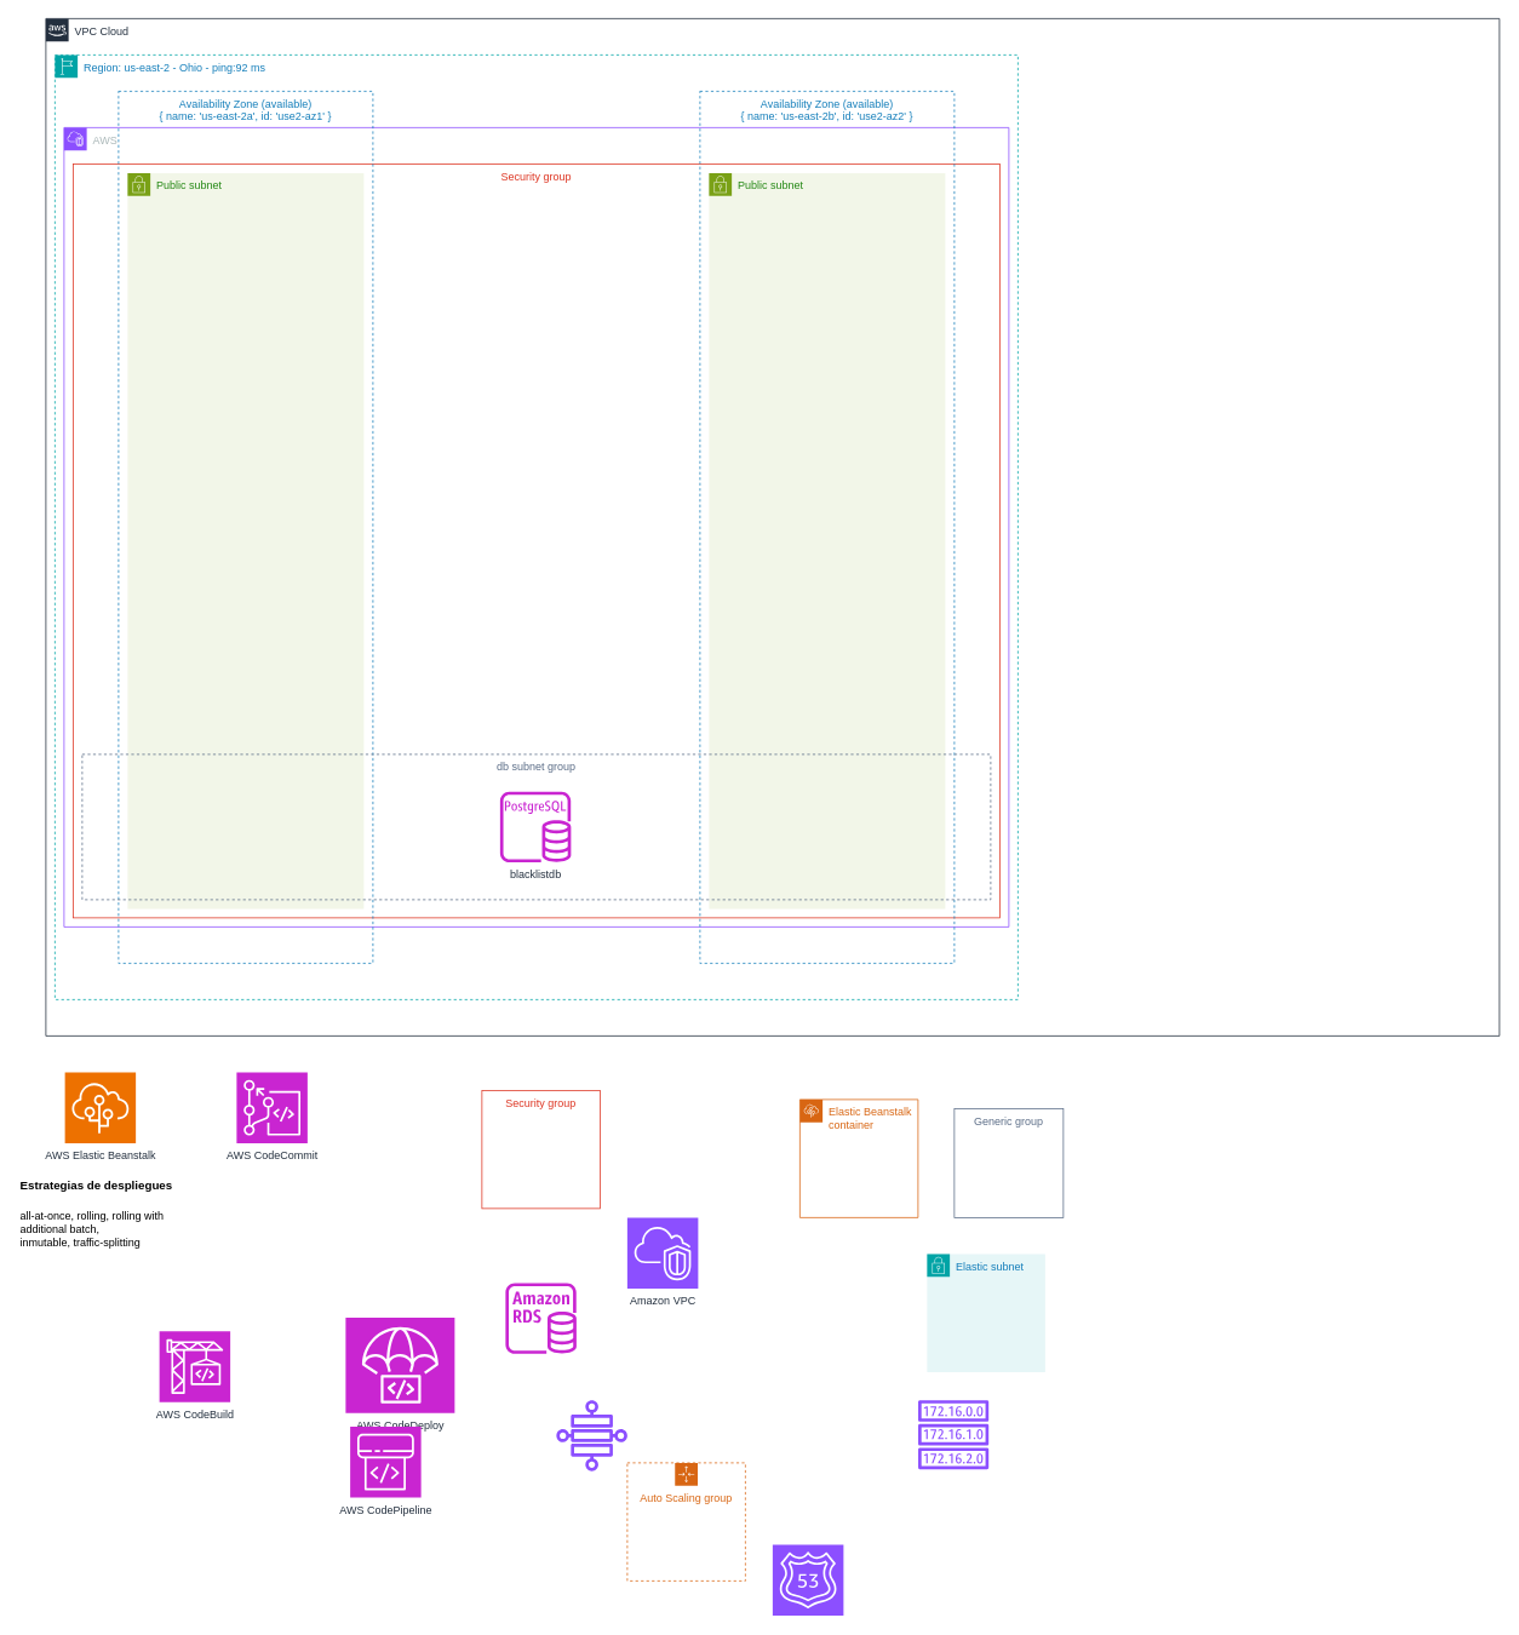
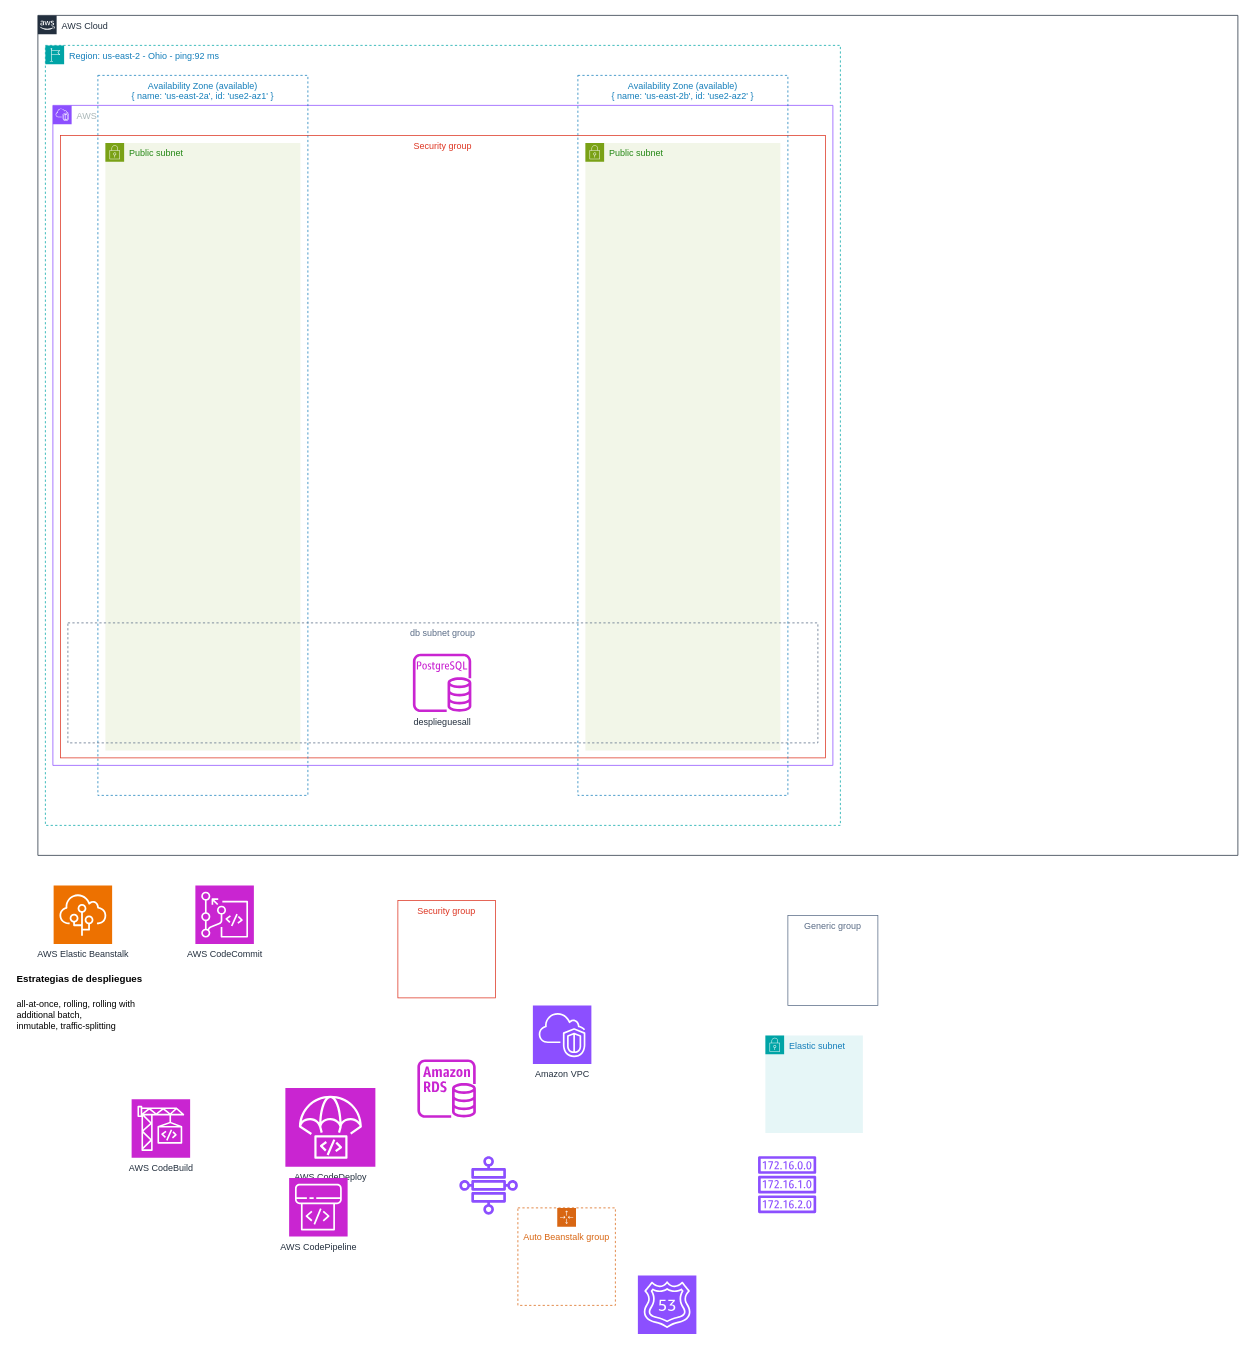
  <mxCell id="0" />
  <mxCell id="1" parent="0" />
- <mxCell id="2" value="VPC Cloud" style="points=[[0,0],[0.25,0],[0.5,0],[0.75,0],[1,0],[1,0.25],[1,0.5],[1,0.75],[1,1],[0.75,1],[0.5,1],[0.25,1],[0,1],[0,0.75],[0,0.5],[0,0.25]];outlineConnect=0;gradientColor=none;html=1;whiteSpace=wrap;fontSize=12;fontStyle=0;container=1;pointerEvents=0;collapsible=0;recursiveResize=0;shape=mxgraph.aws4.group;grIcon=mxgraph.aws4.group_aws_cloud_alt;strokeColor=#232F3E;fillColor=none;verticalAlign=top;align=left;spacingLeft=30;fontColor=#232F3E;dashed=0;" parent="1" vertex="1"><mxGeometry x="50" y="20" width="1600" height="1120" as="geometry" /></mxCell>
+ <mxCell id="2" value="AWS Cloud" style="points=[[0,0],[0.25,0],[0.5,0],[0.75,0],[1,0],[1,0.25],[1,0.5],[1,0.75],[1,1],[0.75,1],[0.5,1],[0.25,1],[0,1],[0,0.75],[0,0.5],[0,0.25]];outlineConnect=0;gradientColor=none;html=1;whiteSpace=wrap;fontSize=12;fontStyle=0;container=1;pointerEvents=0;collapsible=0;recursiveResize=0;shape=mxgraph.aws4.group;grIcon=mxgraph.aws4.group_aws_cloud_alt;strokeColor=#232F3E;fillColor=none;verticalAlign=top;align=left;spacingLeft=30;fontColor=#232F3E;dashed=0;" parent="1" vertex="1"><mxGeometry x="50" y="20" width="1600" height="1120" as="geometry" /></mxCell>
  <mxCell id="3" value="Region:&amp;nbsp;us-east-2 - Ohio - ping:92 ms" style="points=[[0,0],[0.25,0],[0.5,0],[0.75,0],[1,0],[1,0.25],[1,0.5],[1,0.75],[1,1],[0.75,1],[0.5,1],[0.25,1],[0,1],[0,0.75],[0,0.5],[0,0.25]];outlineConnect=0;gradientColor=none;html=1;whiteSpace=wrap;fontSize=12;fontStyle=0;container=1;pointerEvents=0;collapsible=0;recursiveResize=0;shape=mxgraph.aws4.group;grIcon=mxgraph.aws4.group_region;strokeColor=#00A4A6;fillColor=none;verticalAlign=top;align=left;spacingLeft=30;fontColor=#147EBA;dashed=1;" parent="2" vertex="1"><mxGeometry x="10" y="40" width="1060" height="1040" as="geometry" /></mxCell>
  <mxCell id="4" value="AWS" style="points=[[0,0],[0.25,0],[0.5,0],[0.75,0],[1,0],[1,0.25],[1,0.5],[1,0.75],[1,1],[0.75,1],[0.5,1],[0.25,1],[0,1],[0,0.75],[0,0.5],[0,0.25]];outlineConnect=0;gradientColor=none;html=1;whiteSpace=wrap;fontSize=12;fontStyle=0;container=1;pointerEvents=0;collapsible=0;recursiveResize=0;shape=mxgraph.aws4.group;grIcon=mxgraph.aws4.group_vpc2;strokeColor=#8C4FFF;fillColor=none;verticalAlign=top;align=left;spacingLeft=30;fontColor=#AAB7B8;dashed=0;" parent="3" vertex="1"><mxGeometry x="10" y="80" width="1040" height="880" as="geometry" /></mxCell>
  <mxCell id="5" value="Security group" style="fillColor=none;strokeColor=#DD3522;verticalAlign=top;fontStyle=0;fontColor=#DD3522;whiteSpace=wrap;html=1;" parent="4" vertex="1"><mxGeometry x="10" y="40" width="1020" height="830" as="geometry" /></mxCell>
  <mxCell id="6" value="Availability Zone (available)&lt;br&gt;{ name: 'us-east-2a', id: 'use2-az1' }" style="fillColor=none;strokeColor=#147EBA;dashed=1;verticalAlign=top;fontStyle=0;fontColor=#147EBA;whiteSpace=wrap;html=1;" parent="4" vertex="1"><mxGeometry x="60" y="-40" width="280" height="960" as="geometry" /></mxCell>
  <mxCell id="7" value="Availability Zone (available)&lt;br&gt;{ name: 'us-east-2b', id: 'use2-az2' }" style="fillColor=none;strokeColor=#147EBA;dashed=1;verticalAlign=top;fontStyle=0;fontColor=#147EBA;whiteSpace=wrap;html=1;" parent="4" vertex="1"><mxGeometry x="700" y="-40" width="280" height="960" as="geometry" /></mxCell>
  <mxCell id="8" value="Public subnet" style="points=[[0,0],[0.25,0],[0.5,0],[0.75,0],[1,0],[1,0.25],[1,0.5],[1,0.75],[1,1],[0.75,1],[0.5,1],[0.25,1],[0,1],[0,0.75],[0,0.5],[0,0.25]];outlineConnect=0;gradientColor=none;html=1;whiteSpace=wrap;fontSize=12;fontStyle=0;container=1;pointerEvents=0;collapsible=0;recursiveResize=0;shape=mxgraph.aws4.group;grIcon=mxgraph.aws4.group_security_group;grStroke=0;strokeColor=#7AA116;fillColor=#F2F6E8;verticalAlign=top;align=left;spacingLeft=30;fontColor=#248814;dashed=0;" parent="4" vertex="1"><mxGeometry x="70" y="50" width="260" height="810" as="geometry" /></mxCell>
  <mxCell id="9" value="Public subnet" style="points=[[0,0],[0.25,0],[0.5,0],[0.75,0],[1,0],[1,0.25],[1,0.5],[1,0.75],[1,1],[0.75,1],[0.5,1],[0.25,1],[0,1],[0,0.75],[0,0.5],[0,0.25]];outlineConnect=0;gradientColor=none;html=1;whiteSpace=wrap;fontSize=12;fontStyle=0;container=1;pointerEvents=0;collapsible=0;recursiveResize=0;shape=mxgraph.aws4.group;grIcon=mxgraph.aws4.group_security_group;grStroke=0;strokeColor=#7AA116;fillColor=#F2F6E8;verticalAlign=top;align=left;spacingLeft=30;fontColor=#248814;dashed=0;" parent="4" vertex="1"><mxGeometry x="710" y="50" width="260" height="810" as="geometry" /></mxCell>
  <mxCell id="10" value="db subnet group" style="fillColor=none;strokeColor=#5A6C86;dashed=1;verticalAlign=top;fontStyle=0;fontColor=#5A6C86;whiteSpace=wrap;html=1;" parent="4" vertex="1"><mxGeometry x="20" y="690" width="1000" height="160" as="geometry" /></mxCell>
- <mxCell id="11" value="blacklistdb" style="sketch=0;outlineConnect=0;fontColor=#232F3E;gradientColor=none;fillColor=#C925D1;strokeColor=none;dashed=0;verticalLabelPosition=bottom;verticalAlign=top;align=center;html=1;fontSize=12;fontStyle=0;aspect=fixed;pointerEvents=1;shape=mxgraph.aws4.rds_postgresql_instance;" parent="4" vertex="1"><mxGeometry x="480" y="731" width="78" height="78" as="geometry" /></mxCell>
- <mxCell id="12" value="Amazon VPC" style="sketch=0;points=[[0,0,0],[0.25,0,0],[0.5,0,0],[0.75,0,0],[1,0,0],[0,1,0],[0.25,1,0],[0.5,1,0],[0.75,1,0],[1,1,0],[0,0.25,0],[0,0.5,0],[0,0.75,0],[1,0.25,0],[1,0.5,0],[1,0.75,0]];outlineConnect=0;fontColor=#232F3E;fillColor=#8C4FFF;strokeColor=#ffffff;dashed=0;verticalLabelPosition=bottom;verticalAlign=top;align=center;html=1;fontSize=12;fontStyle=0;aspect=fixed;shape=mxgraph.aws4.resourceIcon;resIcon=mxgraph.aws4.vpc;" parent="1" vertex="1"><mxGeometry x="690" y="1340" width="78" height="78" as="geometry" /></mxCell>
+ <mxCell id="11" value="desplieguesall" style="sketch=0;outlineConnect=0;fontColor=#232F3E;gradientColor=none;fillColor=#C925D1;strokeColor=none;dashed=0;verticalLabelPosition=bottom;verticalAlign=top;align=center;html=1;fontSize=12;fontStyle=0;aspect=fixed;pointerEvents=1;shape=mxgraph.aws4.rds_postgresql_instance;" parent="4" vertex="1"><mxGeometry x="480" y="731" width="78" height="78" as="geometry" /></mxCell>
+ <mxCell id="12" value="Amazon VPC" style="sketch=0;points=[[0,0,0],[0.25,0,0],[0.5,0,0],[0.75,0,0],[1,0,0],[0,1,0],[0.25,1,0],[0.5,1,0],[0.75,1,0],[1,1,0],[0,0.25,0],[0,0.5,0],[0,0.75,0],[1,0.25,0],[1,0.5,0],[1,0.75,0]];outlineConnect=0;fontColor=#232F3E;fillColor=#8C4FFF;strokeColor=#ffffff;dashed=0;verticalLabelPosition=bottom;verticalAlign=top;align=center;html=1;fontSize=12;fontStyle=0;aspect=fixed;shape=mxgraph.aws4.resourceIcon;resIcon=mxgraph.aws4.vpc;" parent="1" vertex="1"><mxGeometry x="710" y="1340" width="78" height="78" as="geometry" /></mxCell>
  <mxCell id="13" value="" style="sketch=0;outlineConnect=0;fontColor=#232F3E;gradientColor=none;fillColor=#C925D1;strokeColor=none;dashed=0;verticalLabelPosition=bottom;verticalAlign=top;align=center;html=1;fontSize=12;fontStyle=0;aspect=fixed;pointerEvents=1;shape=mxgraph.aws4.rds_instance;" parent="1" vertex="1"><mxGeometry x="556" y="1412" width="78" height="78" as="geometry" /></mxCell>
  <mxCell id="14" value="Security group" style="fillColor=none;strokeColor=#DD3522;verticalAlign=top;fontStyle=0;fontColor=#DD3522;whiteSpace=wrap;html=1;" parent="1" vertex="1"><mxGeometry x="530" y="1200" width="130" height="130" as="geometry" /></mxCell>
- <mxCell id="15" value="Auto Scaling group" style="points=[[0,0],[0.25,0],[0.5,0],[0.75,0],[1,0],[1,0.25],[1,0.5],[1,0.75],[1,1],[0.75,1],[0.5,1],[0.25,1],[0,1],[0,0.75],[0,0.5],[0,0.25]];outlineConnect=0;gradientColor=none;html=1;whiteSpace=wrap;fontSize=12;fontStyle=0;container=1;pointerEvents=0;collapsible=0;recursiveResize=0;shape=mxgraph.aws4.groupCenter;grIcon=mxgraph.aws4.group_auto_scaling_group;grStroke=1;strokeColor=#D86613;fillColor=none;verticalAlign=top;align=center;fontColor=#D86613;dashed=1;spacingTop=25;" parent="1" vertex="1"><mxGeometry x="690" y="1610" width="130" height="130" as="geometry" /></mxCell>
+ <mxCell id="15" value="Auto Beanstalk group" style="points=[[0,0],[0.25,0],[0.5,0],[0.75,0],[1,0],[1,0.25],[1,0.5],[1,0.75],[1,1],[0.75,1],[0.5,1],[0.25,1],[0,1],[0,0.75],[0,0.5],[0,0.25]];outlineConnect=0;gradientColor=none;html=1;whiteSpace=wrap;fontSize=12;fontStyle=0;container=1;pointerEvents=0;collapsible=0;recursiveResize=0;shape=mxgraph.aws4.groupCenter;grIcon=mxgraph.aws4.group_auto_scaling_group;grStroke=1;strokeColor=#D86613;fillColor=none;verticalAlign=top;align=center;fontColor=#D86613;dashed=1;spacingTop=25;" parent="1" vertex="1"><mxGeometry x="690" y="1610" width="130" height="130" as="geometry" /></mxCell>
  <mxCell id="16" value="Elastic subnet" style="points=[[0,0],[0.25,0],[0.5,0],[0.75,0],[1,0],[1,0.25],[1,0.5],[1,0.75],[1,1],[0.75,1],[0.5,1],[0.25,1],[0,1],[0,0.75],[0,0.5],[0,0.25]];outlineConnect=0;gradientColor=none;html=1;whiteSpace=wrap;fontSize=12;fontStyle=0;container=1;pointerEvents=0;collapsible=0;recursiveResize=0;shape=mxgraph.aws4.group;grIcon=mxgraph.aws4.group_security_group;grStroke=0;strokeColor=#00A4A6;fillColor=#E6F6F7;verticalAlign=top;align=left;spacingLeft=30;fontColor=#147EBA;dashed=0;" parent="1" vertex="1"><mxGeometry x="1020" y="1380" width="130" height="130" as="geometry" /></mxCell>
- <mxCell id="17" value="Elastic Beanstalk container" style="points=[[0,0],[0.25,0],[0.5,0],[0.75,0],[1,0],[1,0.25],[1,0.5],[1,0.75],[1,1],[0.75,1],[0.5,1],[0.25,1],[0,1],[0,0.75],[0,0.5],[0,0.25]];outlineConnect=0;gradientColor=none;html=1;whiteSpace=wrap;fontSize=12;fontStyle=0;container=1;pointerEvents=0;collapsible=0;recursiveResize=0;shape=mxgraph.aws4.group;grIcon=mxgraph.aws4.group_elastic_beanstalk;strokeColor=#D86613;fillColor=none;verticalAlign=top;align=left;spacingLeft=30;fontColor=#D86613;dashed=0;" parent="1" vertex="1"><mxGeometry x="880" y="1210" width="130" height="130" as="geometry" /></mxCell>
  <mxCell id="18" value="" style="sketch=0;points=[[0,0,0],[0.25,0,0],[0.5,0,0],[0.75,0,0],[1,0,0],[0,1,0],[0.25,1,0],[0.5,1,0],[0.75,1,0],[1,1,0],[0,0.25,0],[0,0.5,0],[0,0.75,0],[1,0.25,0],[1,0.5,0],[1,0.75,0]];outlineConnect=0;fontColor=#232F3E;fillColor=#8C4FFF;strokeColor=#ffffff;dashed=0;verticalLabelPosition=bottom;verticalAlign=top;align=center;html=1;fontSize=12;fontStyle=0;aspect=fixed;shape=mxgraph.aws4.resourceIcon;resIcon=mxgraph.aws4.route_53;" parent="1" vertex="1"><mxGeometry x="850" y="1700" width="78" height="78" as="geometry" /></mxCell>
  <mxCell id="19" value="" style="sketch=0;outlineConnect=0;fontColor=#232F3E;gradientColor=none;fillColor=#8C4FFF;strokeColor=none;dashed=0;verticalLabelPosition=bottom;verticalAlign=top;align=center;html=1;fontSize=12;fontStyle=0;aspect=fixed;pointerEvents=1;shape=mxgraph.aws4.cloud_wan_transit_gateway_route_table_attachment;" parent="1" vertex="1"><mxGeometry x="612" y="1541" width="78" height="78" as="geometry" /></mxCell>
  <mxCell id="20" value="" style="sketch=0;outlineConnect=0;fontColor=#232F3E;gradientColor=none;fillColor=#8C4FFF;strokeColor=none;dashed=0;verticalLabelPosition=bottom;verticalAlign=top;align=center;html=1;fontSize=12;fontStyle=0;aspect=fixed;pointerEvents=1;shape=mxgraph.aws4.route_table;" parent="1" vertex="1"><mxGeometry x="1010" y="1541" width="78" height="76" as="geometry" /></mxCell>
  <mxCell id="21" value="Generic group" style="fillColor=none;strokeColor=#5A6C86;dashed=0;verticalAlign=top;fontStyle=0;fontColor=#5A6C86;whiteSpace=wrap;html=1;" parent="1" vertex="1"><mxGeometry x="1050" y="1220" width="120" height="120" as="geometry" /></mxCell>
  <mxCell id="22" value="&lt;div&gt;AWS Elastic Beanstalk&lt;/div&gt;" style="sketch=0;points=[[0,0,0],[0.25,0,0],[0.5,0,0],[0.75,0,0],[1,0,0],[0,1,0],[0.25,1,0],[0.5,1,0],[0.75,1,0],[1,1,0],[0,0.25,0],[0,0.5,0],[0,0.75,0],[1,0.25,0],[1,0.5,0],[1,0.75,0]];outlineConnect=0;fontColor=#232F3E;fillColor=#ED7100;strokeColor=#ffffff;dashed=0;verticalLabelPosition=bottom;verticalAlign=top;align=center;html=1;fontSize=12;fontStyle=0;aspect=fixed;shape=mxgraph.aws4.resourceIcon;resIcon=mxgraph.aws4.elastic_beanstalk;" vertex="1" parent="1"><mxGeometry x="71" width="78" height="78" as="geometry" y="1180" /></mxCell>
  <mxCell id="23" value="AWS CodeBuild" style="sketch=0;points=[[0,0,0],[0.25,0,0],[0.5,0,0],[0.75,0,0],[1,0,0],[0,1,0],[0.25,1,0],[0.5,1,0],[0.75,1,0],[1,1,0],[0,0.25,0],[0,0.5,0],[0,0.75,0],[1,0.25,0],[1,0.5,0],[1,0.75,0]];outlineConnect=0;fontColor=#232F3E;fillColor=#C925D1;strokeColor=#ffffff;dashed=0;verticalLabelPosition=bottom;verticalAlign=top;align=center;html=1;fontSize=12;fontStyle=0;aspect=fixed;shape=mxgraph.aws4.resourceIcon;resIcon=mxgraph.aws4.codebuild;" vertex="1" parent="1"><mxGeometry x="175" y="1465" width="78" height="78" as="geometry" /></mxCell>
  <mxCell id="24" value="AWS CodeCommit" style="sketch=0;points=[[0,0,0],[0.25,0,0],[0.5,0,0],[0.75,0,0],[1,0,0],[0,1,0],[0.25,1,0],[0.5,1,0],[0.75,1,0],[1,1,0],[0,0.25,0],[0,0.5,0],[0,0.75,0],[1,0.25,0],[1,0.5,0],[1,0.75,0]];outlineConnect=0;fontColor=#232F3E;fillColor=#C925D1;strokeColor=#ffffff;dashed=0;verticalLabelPosition=bottom;verticalAlign=top;align=center;html=1;fontSize=12;fontStyle=0;aspect=fixed;shape=mxgraph.aws4.resourceIcon;resIcon=mxgraph.aws4.codecommit;" vertex="1" parent="1"><mxGeometry x="260" width="78" height="78" as="geometry" y="1180" /></mxCell>
  <mxCell id="25" value="AWS CodeDeploy" style="sketch=0;points=[[0,0,0],[0.25,0,0],[0.5,0,0],[0.75,0,0],[1,0,0],[0,1,0],[0.25,1,0],[0.5,1,0],[0.75,1,0],[1,1,0],[0,0.25,0],[0,0.5,0],[0,0.75,0],[1,0.25,0],[1,0.5,0],[1,0.75,0]];outlineConnect=0;fontColor=#232F3E;fillColor=#C925D1;strokeColor=#ffffff;dashed=0;verticalLabelPosition=bottom;verticalAlign=top;align=center;html=1;fontSize=12;fontStyle=0;aspect=fixed;shape=mxgraph.aws4.resourceIcon;resIcon=mxgraph.aws4.codedeploy;" vertex="1" parent="1"><mxGeometry x="380" y="1450" width="120" height="105" as="geometry" /></mxCell>
  <mxCell id="26" value="AWS CodePipeline" style="sketch=0;points=[[0,0,0],[0.25,0,0],[0.5,0,0],[0.75,0,0],[1,0,0],[0,1,0],[0.25,1,0],[0.5,1,0],[0.75,1,0],[1,1,0],[0,0.25,0],[0,0.5,0],[0,0.75,0],[1,0.25,0],[1,0.5,0],[1,0.75,0]];outlineConnect=0;fontColor=#232F3E;fillColor=#C925D1;strokeColor=#ffffff;dashed=0;verticalLabelPosition=bottom;verticalAlign=top;align=center;html=1;fontSize=12;fontStyle=0;aspect=fixed;shape=mxgraph.aws4.resourceIcon;resIcon=mxgraph.aws4.codepipeline;" vertex="1" parent="1"><mxGeometry x="385" y="1570" width="78" height="78" as="geometry" /></mxCell>
  <mxCell id="27" value="&lt;h1 style=&quot;margin-top: 0px;&quot;&gt;&lt;font style=&quot;font-size: 13px;&quot;&gt;Estrategias de despliegues&lt;/font&gt;&lt;/h1&gt;&lt;p&gt;all-at-once, rolling, rolling with additional batch, inmutable,&amp;nbsp;traffic-splitting&lt;br&gt;&lt;br&gt;&lt;br&gt;&lt;/p&gt;" style="text;html=1;whiteSpace=wrap;overflow=hidden;rounded=0;" vertex="1" parent="1"><mxGeometry x="20" y="1280" width="180" height="100" as="geometry" /></mxCell>
